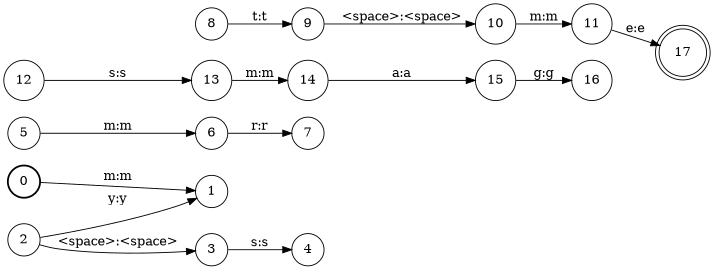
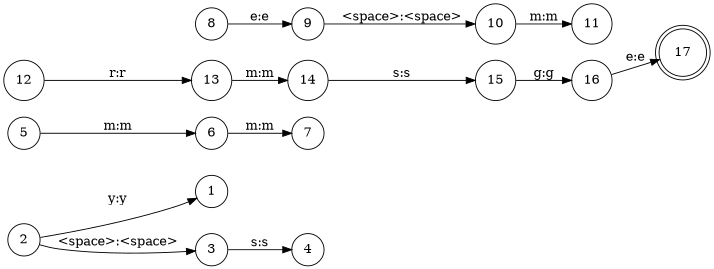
  digraph {
    nodesep=0.25
    rankdir=LR
    ranksep=0.4
    node [fontsize=14 shape=circle style=solid]
    edge [fontsize=14]
-   n1 [label=0 style=bold]
    n2 [label=1]
    n3 [label=2]
    n4 [label=3]
    n5 [label=4]
    n6 [label=5]
    n7 [label=6]
    n8 [label=7]
    n9 [label=8]
    n10 [label=9]
    n11 [label=10]
    n12 [label=11]
    n13 [label=12]
    n14 [label=13]
    n15 [label=14]
    n16 [label=15]
    n17 [label=16]
    n18 [label=17 shape=doublecircle]
-   n1 -> n2 [label="m:m"]
    n3 -> n2 [label="y:y"]
    n3 -> n4 [label="<space>:<space>"]
    n4 -> n5 [label="s:s"]
    n6 -> n7 [label="m:m"]
-   n7 -> n8 [label="r:r"]
-   n9 -> n10 [label="t:t"]
+   n7 -> n8 [label="m:m"]
+   n9 -> n10 [label="e:e"]
    n10 -> n11 [label="<space>:<space>"]
    n11 -> n12 [label="m:m"]
-   n13 -> n14 [label="s:s"]
+   n13 -> n14 [label="r:r"]
    n14 -> n15 [label="m:m"]
-   n15 -> n16 [label="a:a"]
+   n15 -> n16 [label="s:s"]
    n16 -> n17 [label="g:g"]
-   n12 -> n18 [label="e:e"]
+   n17 -> n18 [label="e:e"]
  }
